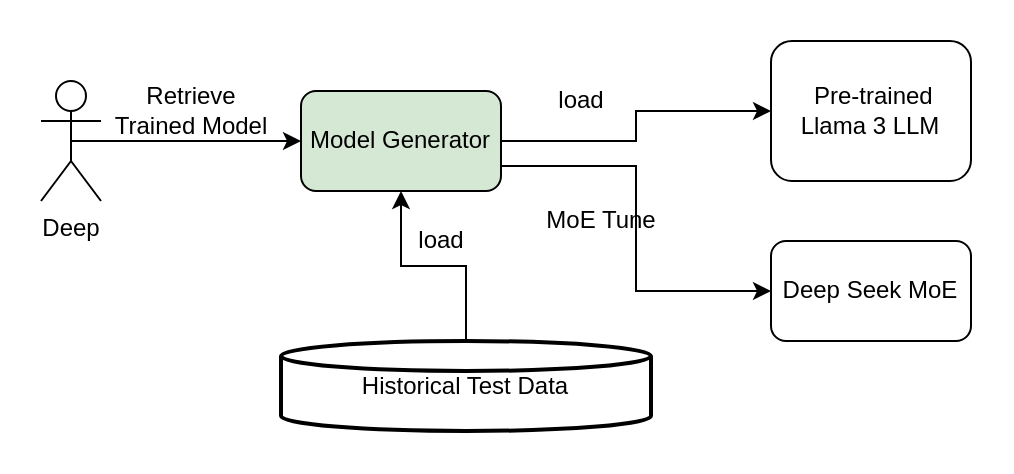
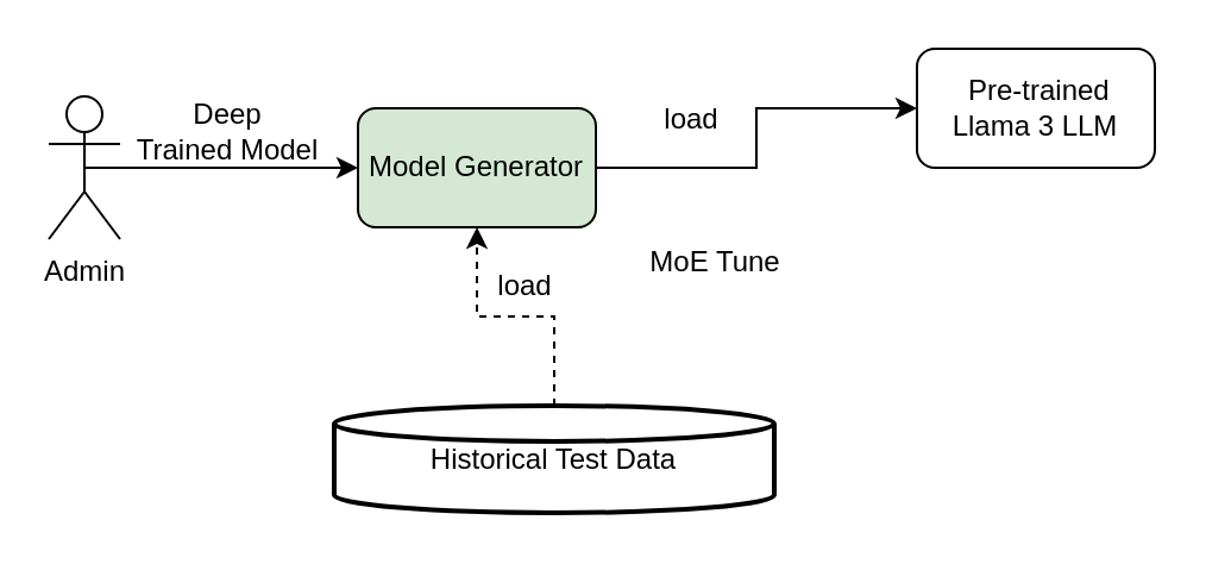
  <mxCell id="0" />
  <mxCell id="1" parent="0" />
- <mxCell id="2" value="&amp;nbsp;Pre-trained Llama 3 LLM" style="rounded=1;whiteSpace=wrap;html=1;" parent="1" vertex="1"><mxGeometry x="385" y="20" width="100" height="70" as="geometry" /></mxCell>
- <mxCell id="3" style="edgeStyle=orthogonalEdgeStyle;rounded=0;orthogonalLoop=1;jettySize=auto;html=1;exitX=0.5;exitY=0;exitDx=0;exitDy=0;exitPerimeter=0;entryX=0.5;entryY=1;entryDx=0;entryDy=0;" parent="1" source="4" target="10" edge="1"><mxGeometry relative="1" as="geometry" /></mxCell>
+ <mxCell id="2" value="&amp;nbsp;Pre-trained Llama 3 LLM" style="rounded=1;whiteSpace=wrap;html=1;" parent="1" vertex="1"><mxGeometry x="385" y="20" width="100" height="50" as="geometry" /></mxCell>
+ <mxCell id="3" style="edgeStyle=orthogonalEdgeStyle;rounded=0;orthogonalLoop=1;jettySize=auto;html=1;exitX=0.5;exitY=0;exitDx=0;exitDy=0;exitPerimeter=0;entryX=0.5;entryY=1;entryDx=0;entryDy=0;dashed=1;" parent="1" source="4" target="10" edge="1"><mxGeometry relative="1" as="geometry" /></mxCell>
  <mxCell id="4" value="Historical Test Data" style="strokeWidth=2;html=1;shape=mxgraph.flowchart.database;whiteSpace=wrap;" parent="1" vertex="1"><mxGeometry x="140" y="170" width="185" height="45" as="geometry" /></mxCell>
  <mxCell id="5" style="edgeStyle=orthogonalEdgeStyle;rounded=0;orthogonalLoop=1;jettySize=auto;html=1;exitX=0.5;exitY=0.5;exitDx=0;exitDy=0;exitPerimeter=0;" parent="1" source="6" edge="1"><mxGeometry relative="1" as="geometry"><mxPoint x="150" y="70" as="targetPoint" /></mxGeometry></mxCell>
- <mxCell id="6" value="Deep" style="shape=umlActor;verticalLabelPosition=bottom;verticalAlign=top;html=1;outlineConnect=0;" parent="1" vertex="1"><mxGeometry x="20" y="40" width="30" height="60" as="geometry" /></mxCell>
- <mxCell id="7" value="Retrieve &lt;br&gt;Trained Model" style="text;html=1;align=center;verticalAlign=middle;resizable=0;points=[];autosize=1;strokeColor=none;fillColor=none;" parent="1" vertex="1"><mxGeometry x="50" y="40" width="90" height="30" as="geometry" /></mxCell>
+ <mxCell id="6" value="Admin" style="shape=umlActor;verticalLabelPosition=bottom;verticalAlign=top;html=1;outlineConnect=0;" parent="1" vertex="1"><mxGeometry x="20" y="40" width="30" height="60" as="geometry" /></mxCell>
+ <mxCell id="7" value="Deep &lt;br&gt;Trained Model" style="text;html=1;align=center;verticalAlign=middle;resizable=0;points=[];autosize=1;strokeColor=none;fillColor=none;" parent="1" vertex="1"><mxGeometry x="50" y="40" width="90" height="30" as="geometry" /></mxCell>
  <mxCell id="8" style="edgeStyle=orthogonalEdgeStyle;rounded=0;orthogonalLoop=1;jettySize=auto;html=1;exitX=1;exitY=0.5;exitDx=0;exitDy=0;entryX=0;entryY=0.5;entryDx=0;entryDy=0;" parent="1" source="10" target="2" edge="1"><mxGeometry relative="1" as="geometry" /></mxCell>
- <mxCell id="9" style="edgeStyle=orthogonalEdgeStyle;rounded=0;orthogonalLoop=1;jettySize=auto;html=1;exitX=1;exitY=0.75;exitDx=0;exitDy=0;entryX=0;entryY=0.5;entryDx=0;entryDy=0;" parent="1" source="10" target="12" edge="1"><mxGeometry relative="1" as="geometry" /></mxCell>
  <mxCell id="10" value="Model Generator" style="rounded=1;whiteSpace=wrap;html=1;fillColor=#d5e8d4;" parent="1" vertex="1"><mxGeometry x="150" y="45" width="100" height="50" as="geometry" /></mxCell>
  <mxCell id="11" value="load" style="text;html=1;align=center;verticalAlign=middle;resizable=0;points=[];autosize=1;strokeColor=none;fillColor=none;" parent="1" vertex="1"><mxGeometry x="270" y="40" width="40" height="20" as="geometry" /></mxCell>
- <mxCell id="12" value="Deep Seek MoE" style="rounded=1;whiteSpace=wrap;html=1;" parent="1" vertex="1"><mxGeometry x="385" y="120" width="100" height="50" as="geometry" /></mxCell>
  <mxCell id="13" value="load" style="text;html=1;align=center;verticalAlign=middle;resizable=0;points=[];autosize=1;strokeColor=none;fillColor=none;" parent="1" vertex="1"><mxGeometry x="200" y="110" width="40" height="20" as="geometry" /></mxCell>
  <mxCell id="14" value="MoE Tune" style="text;html=1;align=center;verticalAlign=middle;resizable=0;points=[];autosize=1;strokeColor=none;fillColor=none;" parent="1" vertex="1"><mxGeometry x="265" y="100" width="70" height="20" as="geometry" /></mxCell>
